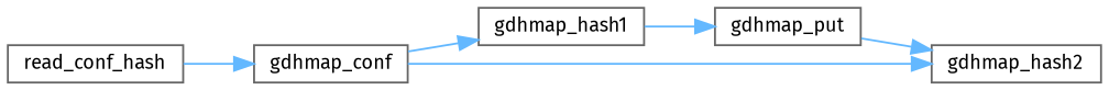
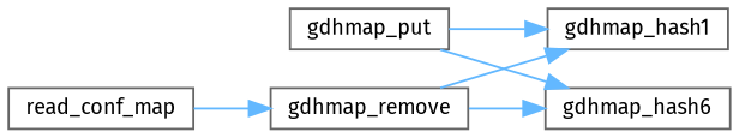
  digraph {
    fontname="Fira Sans"
    rankdir=RL
    node [color=grey40 fillcolor=white fontname="Fira Sans" fontsize=10 shape=box style=filled]
    edge [color=steelblue1 dir=back fontname="Fira Sans" fontsize=10 labelfontname=Helvetica labelfontsize=10 style=solid]
    n1 [height=0.2 label=gdhmap_hash1 width=0.4]
    n2 [height=0.2 label=gdhmap_put width=0.4]
-   n3 [height=0.2 label=gdhmap_conf width=0.4]
-   n4 [height=0.2 label=gdhmap_hash2 width=0.4]
-   n5 [height=0.2 label=read_conf_hash width=0.4]
-   n2 -> n1
+   n3 [height=0.2 label=gdhmap_remove width=0.4]
+   n4 [height=0.2 label=gdhmap_hash6 width=0.4]
+   n5 [height=0.2 label=read_conf_map width=0.4]
+   n1 -> n2
    n1 -> n3
    n3 -> n5
    n4 -> n2
    n4 -> n3
  }
